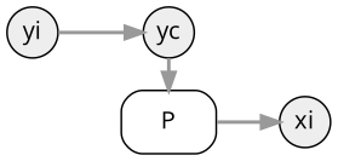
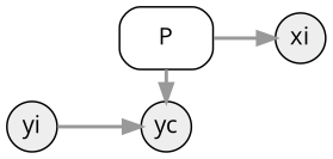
  digraph {
    fontname="Open Sans"
    rankdir=LR
    node [fillcolor="#EEEEEE" fixedsize=true fontname="Open Sans" shape=circle style=filled]
    edge [color="#999999" fontname="Open Sans" fontsize=11 penwidth=2 weight=1]
    yc [width=0.4]
    P [shape=box style=rounded fillcolor="" fixedsize=""]
    xi [width=0.4]
    yi [width=0.4]
    subgraph sub_1 {
      rank=same
      yc
      P
    }
    subgraph sub_2 {
      yc
      xi
      yi
    }
    subgraph sub_3 {
      P
    }
-   yc -> P
+   P -> yc
    P -> xi
    yi -> yc
  }
